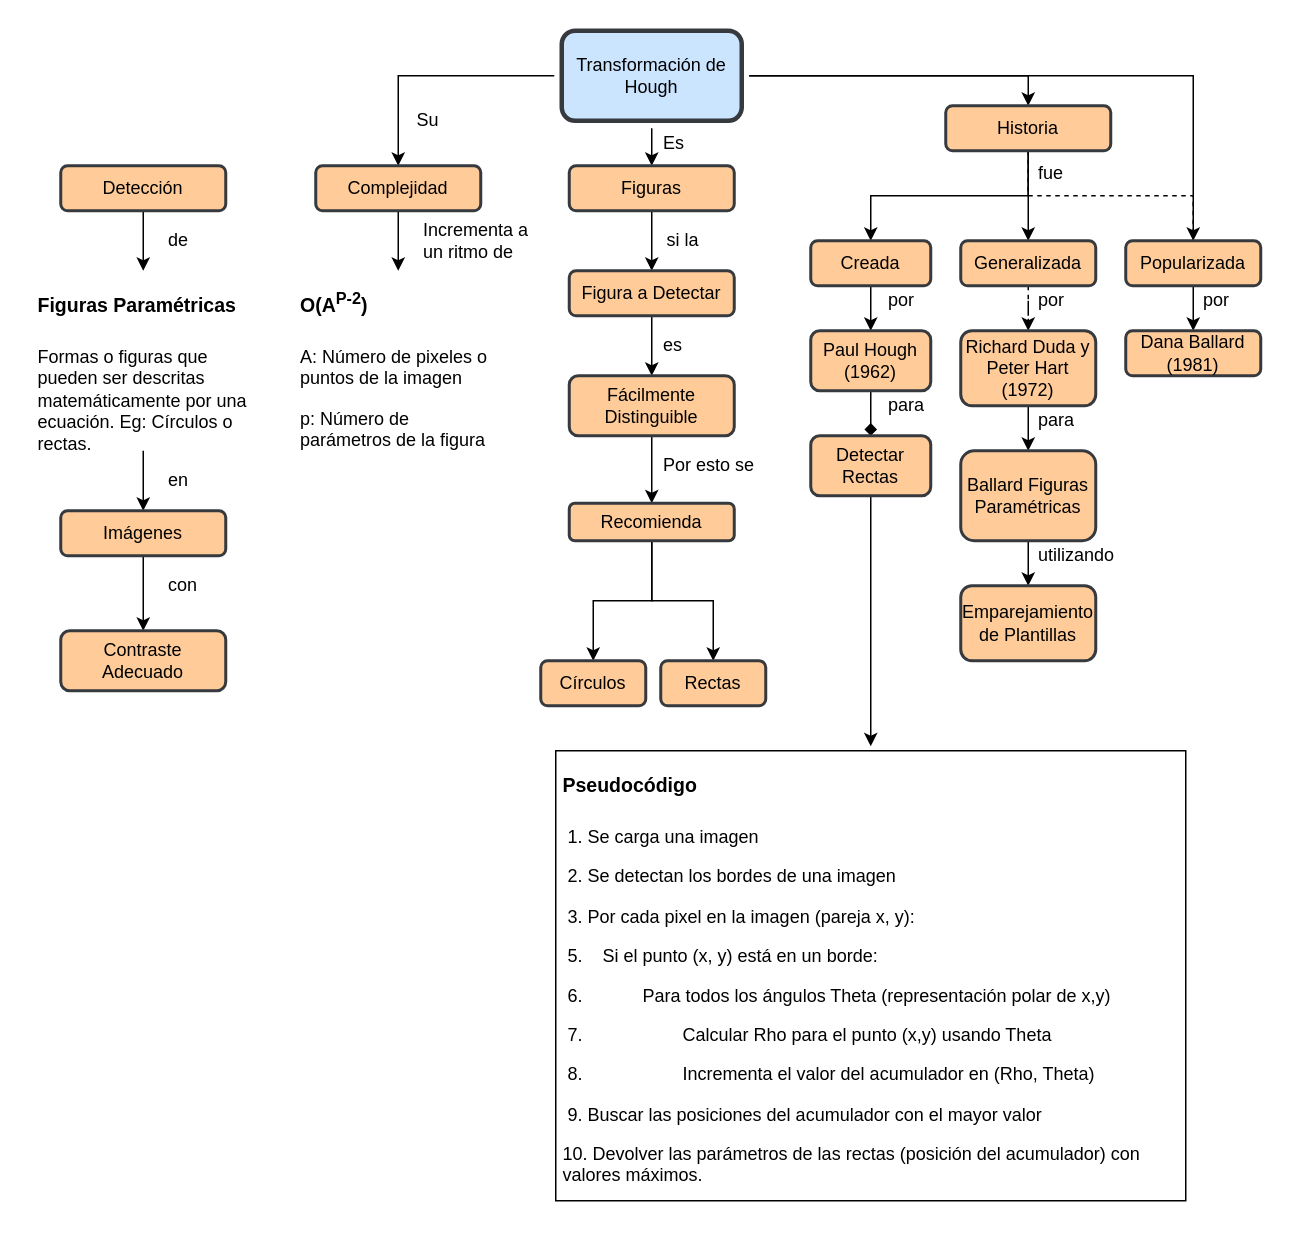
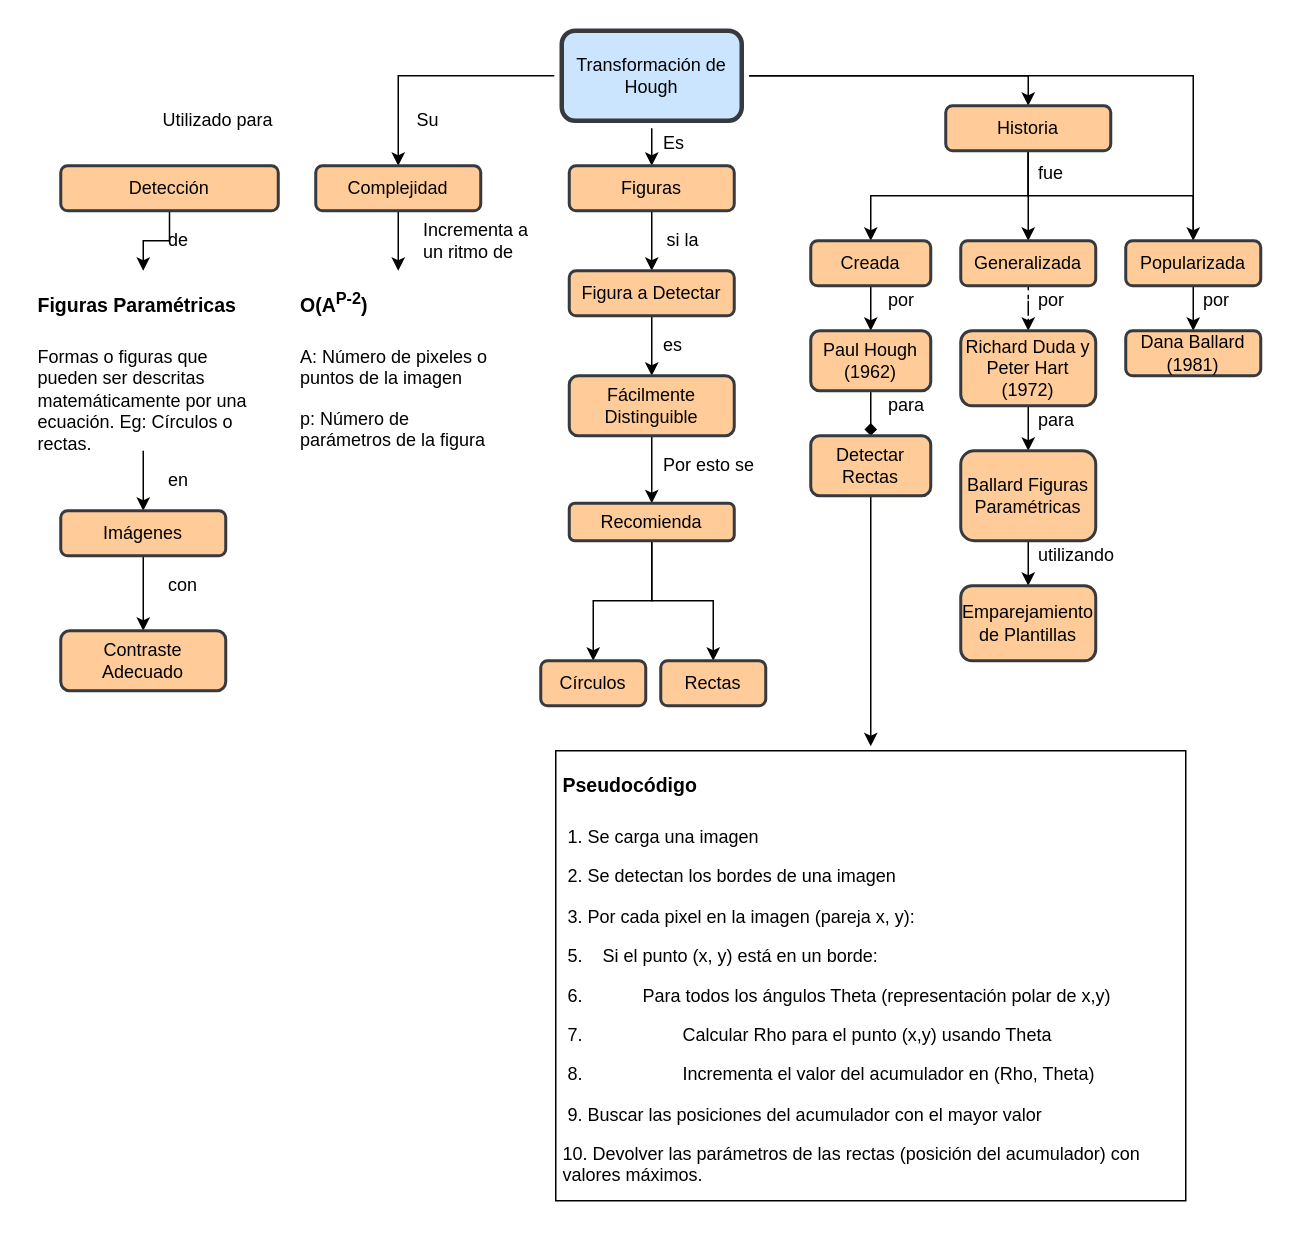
  <mxCell id="0" />
  <mxCell id="1" parent="0" />
  <mxCell id="2" style="edgeStyle=orthogonalEdgeStyle;rounded=0;orthogonalLoop=1;jettySize=auto;html=1;endArrow=none;endFill=0;" parent="1" source="6" target="20" edge="1"><mxGeometry relative="1" as="geometry" /></mxCell>
  <mxCell id="3" style="edgeStyle=orthogonalEdgeStyle;rounded=0;orthogonalLoop=1;jettySize=auto;html=1;entryX=0.5;entryY=0;entryDx=0;entryDy=0;" edge="1" parent="1" source="6" target="14"><mxGeometry relative="1" as="geometry" /></mxCell>
  <mxCell id="4" style="edgeStyle=orthogonalEdgeStyle;rounded=0;orthogonalLoop=1;jettySize=auto;html=1;entryX=0.5;entryY=0;entryDx=0;entryDy=0;" edge="1" parent="1" source="6" target="44"><mxGeometry relative="1" as="geometry" /></mxCell>
  <mxCell id="5" style="edgeStyle=orthogonalEdgeStyle;rounded=0;orthogonalLoop=1;jettySize=auto;html=1;exitX=0.5;exitY=1;exitDx=0;exitDy=0;entryX=0.5;entryY=0;entryDx=0;entryDy=0;" edge="1" parent="1" source="6" target="51"><mxGeometry relative="1" as="geometry" /></mxCell>
  <mxCell id="6" value="Transformación de Hough" style="rounded=1;whiteSpace=wrap;html=1;fillColor=#cce5ff;strokeColor=#36393d;perimeterSpacing=5;strokeWidth=3;" parent="1" vertex="1"><mxGeometry x="374" y="20" width="120" height="60" as="geometry" /></mxCell>
  <mxCell id="7" style="edgeStyle=orthogonalEdgeStyle;rounded=0;orthogonalLoop=1;jettySize=auto;html=1;entryX=0.5;entryY=0;entryDx=0;entryDy=0;" edge="1" parent="1" source="8" target="27"><mxGeometry relative="1" as="geometry"><mxPoint x="95" y="180" as="targetPoint" /></mxGeometry></mxCell>
- <mxCell id="8" value="Detección" style="rounded=1;whiteSpace=wrap;html=1;fillColor=#ffcc99;strokeColor=#36393d;strokeWidth=2;" parent="1" vertex="1"><mxGeometry x="40" y="110" width="110" height="30" as="geometry" /></mxCell>
+ <mxCell id="8" value="Detección" style="rounded=1;whiteSpace=wrap;html=1;fillColor=#ffcc99;strokeColor=#36393d;strokeWidth=2;" parent="1" vertex="1"><mxGeometry x="40" y="110" width="145" height="30" as="geometry" /></mxCell>
+ <mxCell id="9" value="Utilizado para" style="text;html=1;strokeColor=none;fillColor=none;align=center;verticalAlign=middle;whiteSpace=wrap;rounded=0;" vertex="1" parent="1"><mxGeometry x="100" y="70" width="90" height="20" as="geometry" /></mxCell>
  <mxCell id="10" value="de" style="text;html=1;strokeColor=none;fillColor=none;align=left;verticalAlign=middle;whiteSpace=wrap;rounded=0;" vertex="1" parent="1"><mxGeometry x="110" y="150" width="30" height="20" as="geometry" /></mxCell>
  <mxCell id="11" style="edgeStyle=orthogonalEdgeStyle;rounded=0;orthogonalLoop=1;jettySize=auto;html=1;entryX=0.5;entryY=0;entryDx=0;entryDy=0;" edge="1" parent="1" source="14" target="16"><mxGeometry relative="1" as="geometry"><Array as="points"><mxPoint x="685" y="130" /><mxPoint x="580" y="130" /></Array></mxGeometry></mxCell>
- <mxCell id="12" style="edgeStyle=orthogonalEdgeStyle;rounded=0;orthogonalLoop=1;jettySize=auto;html=1;entryX=0.5;entryY=0;entryDx=0;entryDy=0;dashed=1;" edge="1" parent="1" source="14" target="20"><mxGeometry relative="1" as="geometry"><Array as="points"><mxPoint x="685" y="130" /><mxPoint x="795" y="130" /></Array></mxGeometry></mxCell>
+ <mxCell id="12" style="edgeStyle=orthogonalEdgeStyle;rounded=0;orthogonalLoop=1;jettySize=auto;html=1;entryX=0.5;entryY=0;entryDx=0;entryDy=0;" edge="1" parent="1" source="14" target="20"><mxGeometry relative="1" as="geometry"><Array as="points"><mxPoint x="685" y="130" /><mxPoint x="795" y="130" /></Array></mxGeometry></mxCell>
  <mxCell id="13" style="edgeStyle=orthogonalEdgeStyle;rounded=0;orthogonalLoop=1;jettySize=auto;html=1;entryX=0.5;entryY=0;entryDx=0;entryDy=0;" edge="1" parent="1" source="14" target="18"><mxGeometry relative="1" as="geometry" /></mxCell>
  <mxCell id="14" value="Historia" style="rounded=1;whiteSpace=wrap;html=1;fillColor=#ffcc99;strokeColor=#36393d;strokeWidth=2;" vertex="1" parent="1"><mxGeometry x="630" y="70" width="110" height="30" as="geometry" /></mxCell>
  <mxCell id="15" style="edgeStyle=orthogonalEdgeStyle;rounded=0;orthogonalLoop=1;jettySize=auto;html=1;entryX=0.5;entryY=0;entryDx=0;entryDy=0;" edge="1" parent="1" source="16" target="22"><mxGeometry relative="1" as="geometry" /></mxCell>
  <mxCell id="16" value="Creada" style="rounded=1;whiteSpace=wrap;html=1;fillColor=#ffcc99;strokeColor=#36393d;strokeWidth=2;" vertex="1" parent="1"><mxGeometry x="540" y="160" width="80" height="30" as="geometry" /></mxCell>
  <mxCell id="17" style="edgeStyle=orthogonalEdgeStyle;rounded=0;orthogonalLoop=1;jettySize=auto;html=1;entryX=0.5;entryY=0;entryDx=0;entryDy=0;dashed=1;" edge="1" parent="1" source="18" target="24"><mxGeometry relative="1" as="geometry" /></mxCell>
  <mxCell id="18" value="Generalizada" style="rounded=1;whiteSpace=wrap;html=1;fillColor=#ffcc99;strokeColor=#36393d;strokeWidth=2;" vertex="1" parent="1"><mxGeometry x="640" y="160" width="90" height="30" as="geometry" /></mxCell>
  <mxCell id="19" style="edgeStyle=orthogonalEdgeStyle;rounded=0;orthogonalLoop=1;jettySize=auto;html=1;" edge="1" parent="1" source="20" target="25"><mxGeometry relative="1" as="geometry" /></mxCell>
  <mxCell id="20" value="Popularizada" style="rounded=1;whiteSpace=wrap;html=1;fillColor=#ffcc99;strokeColor=#36393d;strokeWidth=2;" vertex="1" parent="1"><mxGeometry x="750" y="160" width="90" height="30" as="geometry" /></mxCell>
  <mxCell id="21" style="edgeStyle=orthogonalEdgeStyle;rounded=0;orthogonalLoop=1;jettySize=auto;html=1;entryX=0.5;entryY=0;entryDx=0;entryDy=0;endArrow=diamond;" edge="1" parent="1" source="22" target="38"><mxGeometry relative="1" as="geometry" /></mxCell>
  <mxCell id="22" value="Paul Hough (1962)" style="rounded=1;whiteSpace=wrap;html=1;fillColor=#ffcc99;strokeColor=#36393d;strokeWidth=2;" vertex="1" parent="1"><mxGeometry x="540" y="220" width="80" height="40" as="geometry" /></mxCell>
  <mxCell id="23" style="edgeStyle=orthogonalEdgeStyle;rounded=0;orthogonalLoop=1;jettySize=auto;html=1;" edge="1" parent="1" source="24" target="36"><mxGeometry relative="1" as="geometry" /></mxCell>
  <mxCell id="24" value="Richard Duda y Peter Hart (1972)" style="rounded=1;whiteSpace=wrap;html=1;fillColor=#ffcc99;strokeColor=#36393d;strokeWidth=2;" vertex="1" parent="1"><mxGeometry x="640" y="220" width="90" height="50" as="geometry" /></mxCell>
  <mxCell id="25" value="Dana Ballard (1981)" style="rounded=1;whiteSpace=wrap;html=1;fillColor=#ffcc99;strokeColor=#36393d;strokeWidth=2;" vertex="1" parent="1"><mxGeometry x="750" y="220" width="90" height="30" as="geometry" /></mxCell>
  <mxCell id="26" style="edgeStyle=orthogonalEdgeStyle;rounded=0;orthogonalLoop=1;jettySize=auto;html=1;entryX=0.5;entryY=0;entryDx=0;entryDy=0;" edge="1" parent="1" source="27" target="29"><mxGeometry relative="1" as="geometry" /></mxCell>
  <mxCell id="27" value="&lt;h1&gt;&lt;font size=&quot;1&quot;&gt;&lt;span style=&quot;font-size: 13px&quot;&gt;Figuras Paramétricas&lt;/span&gt;&lt;/font&gt;&lt;/h1&gt;&lt;p&gt;Formas o figuras que pueden ser descritas matemáticamente por una ecuación. Eg: Círculos o rectas.&lt;/p&gt;" style="text;html=1;strokeColor=none;fillColor=none;spacing=5;spacingTop=-20;whiteSpace=wrap;overflow=hidden;rounded=0;align=left;" vertex="1" parent="1"><mxGeometry y="180" width="150" height="120" as="geometry" x="20" /></mxCell>
  <mxCell id="28" style="edgeStyle=orthogonalEdgeStyle;rounded=0;orthogonalLoop=1;jettySize=auto;html=1;entryX=0.5;entryY=0;entryDx=0;entryDy=0;" edge="1" parent="1" source="29" target="41"><mxGeometry relative="1" as="geometry" /></mxCell>
  <mxCell id="29" value="Imágenes" style="rounded=1;whiteSpace=wrap;html=1;fillColor=#ffcc99;strokeColor=#36393d;strokeWidth=2;" vertex="1" parent="1"><mxGeometry x="40" y="340" width="110" height="30" as="geometry" /></mxCell>
  <mxCell id="30" value="en" style="text;html=1;strokeColor=none;fillColor=none;align=left;verticalAlign=middle;whiteSpace=wrap;rounded=0;" vertex="1" parent="1"><mxGeometry x="110" y="310" width="30" height="20" as="geometry" /></mxCell>
  <mxCell id="31" value="fue" style="text;html=1;strokeColor=none;fillColor=none;align=left;verticalAlign=middle;whiteSpace=wrap;rounded=0;" vertex="1" parent="1"><mxGeometry x="690" y="105" width="40" height="20" as="geometry" /></mxCell>
  <mxCell id="32" value="por" style="text;html=1;strokeColor=none;fillColor=none;align=left;verticalAlign=middle;whiteSpace=wrap;rounded=0;" vertex="1" parent="1"><mxGeometry x="590" y="190" width="40" height="20" as="geometry" /></mxCell>
  <mxCell id="33" value="por" style="text;html=1;strokeColor=none;fillColor=none;align=left;verticalAlign=middle;whiteSpace=wrap;rounded=0;" vertex="1" parent="1"><mxGeometry x="690" y="190" width="40" height="20" as="geometry" /></mxCell>
  <mxCell id="34" value="por" style="text;html=1;strokeColor=none;fillColor=none;align=left;verticalAlign=middle;whiteSpace=wrap;rounded=0;" vertex="1" parent="1"><mxGeometry x="800" y="190" width="40" height="20" as="geometry" /></mxCell>
  <mxCell id="35" style="edgeStyle=orthogonalEdgeStyle;rounded=0;orthogonalLoop=1;jettySize=auto;html=1;entryX=0.5;entryY=0;entryDx=0;entryDy=0;" edge="1" parent="1" source="36" target="48"><mxGeometry relative="1" as="geometry" /></mxCell>
  <mxCell id="36" value="Ballard Figuras Paramétricas" style="rounded=1;whiteSpace=wrap;html=1;fillColor=#ffcc99;strokeColor=#36393d;strokeWidth=2;" vertex="1" parent="1"><mxGeometry x="640" y="300" width="90" height="60" as="geometry" /></mxCell>
  <mxCell id="37" style="edgeStyle=orthogonalEdgeStyle;rounded=0;orthogonalLoop=1;jettySize=auto;html=1;exitX=0.5;exitY=1;exitDx=0;exitDy=0;" edge="1" parent="1" source="38" target="65"><mxGeometry relative="1" as="geometry" /></mxCell>
  <mxCell id="38" value="Detectar Rectas" style="rounded=1;whiteSpace=wrap;html=1;fillColor=#ffcc99;strokeColor=#36393d;strokeWidth=2;" vertex="1" parent="1"><mxGeometry x="540" y="290" width="80" height="40" as="geometry" /></mxCell>
  <mxCell id="39" value="para" style="text;html=1;strokeColor=none;fillColor=none;align=left;verticalAlign=middle;whiteSpace=wrap;rounded=0;" vertex="1" parent="1"><mxGeometry x="590" y="260" width="40" height="20" as="geometry" /></mxCell>
  <mxCell id="40" value="para" style="text;html=1;strokeColor=none;fillColor=none;align=left;verticalAlign=middle;whiteSpace=wrap;rounded=0;" vertex="1" parent="1"><mxGeometry x="690" y="270" width="40" height="20" as="geometry" /></mxCell>
  <mxCell id="41" value="Contraste Adecuado" style="rounded=1;whiteSpace=wrap;html=1;fillColor=#ffcc99;strokeColor=#36393d;strokeWidth=2;" vertex="1" parent="1"><mxGeometry x="40" y="420" width="110" height="40" as="geometry" /></mxCell>
  <mxCell id="42" value="con" style="text;html=1;strokeColor=none;fillColor=none;align=left;verticalAlign=middle;whiteSpace=wrap;rounded=0;" vertex="1" parent="1"><mxGeometry x="110" y="380" width="40" height="20" as="geometry" /></mxCell>
  <mxCell id="43" value="" style="edgeStyle=orthogonalEdgeStyle;rounded=0;orthogonalLoop=1;jettySize=auto;html=1;entryX=0.5;entryY=0;entryDx=0;entryDy=0;" edge="1" parent="1" source="44" target="46"><mxGeometry relative="1" as="geometry"><mxPoint x="265" y="185" as="targetPoint" /></mxGeometry></mxCell>
  <mxCell id="44" value="Complejidad" style="rounded=1;whiteSpace=wrap;html=1;fillColor=#ffcc99;strokeColor=#36393d;strokeWidth=2;" vertex="1" parent="1"><mxGeometry x="210" y="110" width="110" height="30" as="geometry" /></mxCell>
  <mxCell id="45" value="Su" style="text;html=1;strokeColor=none;fillColor=none;align=center;verticalAlign=middle;whiteSpace=wrap;rounded=0;" vertex="1" parent="1"><mxGeometry x="270" y="70" width="30" height="20" as="geometry" /></mxCell>
  <mxCell id="46" value="&lt;h1&gt;&lt;span style=&quot;font-size: 13px&quot;&gt;O(A&lt;sup&gt;P-2&lt;/sup&gt;)&lt;/span&gt;&lt;/h1&gt;&lt;p&gt;A: Número de pixeles o puntos de la imagen&amp;nbsp;&lt;/p&gt;&lt;p&gt;p: Número de parámetros de la figura a encontrar&lt;/p&gt;" style="text;html=1;strokeColor=none;fillColor=none;spacing=5;spacingTop=-20;whiteSpace=wrap;overflow=hidden;rounded=0;align=left;" vertex="1" parent="1"><mxGeometry x="195" y="180" width="140" height="120" as="geometry" /></mxCell>
  <mxCell id="47" value="Incrementa a un ritmo de" style="text;html=1;strokeColor=none;fillColor=none;align=left;verticalAlign=middle;whiteSpace=wrap;rounded=0;" vertex="1" parent="1"><mxGeometry x="280" y="150" width="80" height="20" as="geometry" /></mxCell>
  <mxCell id="48" value="Emparejamiento de Plantillas" style="rounded=1;whiteSpace=wrap;html=1;fillColor=#ffcc99;strokeColor=#36393d;strokeWidth=2;" vertex="1" parent="1"><mxGeometry x="640" y="390" width="90" height="50" as="geometry" /></mxCell>
  <mxCell id="49" value="utilizando" style="text;html=1;strokeColor=none;fillColor=none;align=left;verticalAlign=middle;whiteSpace=wrap;rounded=0;" vertex="1" parent="1"><mxGeometry x="690" y="360" width="40" height="20" as="geometry" /></mxCell>
  <mxCell id="50" style="edgeStyle=orthogonalEdgeStyle;rounded=0;orthogonalLoop=1;jettySize=auto;html=1;entryX=0.5;entryY=0;entryDx=0;entryDy=0;" edge="1" parent="1" source="51" target="54"><mxGeometry relative="1" as="geometry" /></mxCell>
  <mxCell id="51" value="Figuras" style="rounded=1;whiteSpace=wrap;html=1;fillColor=#ffcc99;strokeColor=#36393d;strokeWidth=2;" vertex="1" parent="1"><mxGeometry x="379" y="110" width="110" height="30" as="geometry" /></mxCell>
  <mxCell id="52" value="Es" style="text;html=1;strokeColor=none;fillColor=none;align=center;verticalAlign=middle;whiteSpace=wrap;rounded=0;" vertex="1" parent="1"><mxGeometry x="434" y="85" width="30" height="20" as="geometry" /></mxCell>
  <mxCell id="53" style="edgeStyle=orthogonalEdgeStyle;rounded=0;orthogonalLoop=1;jettySize=auto;html=1;entryX=0.5;entryY=0;entryDx=0;entryDy=0;" edge="1" parent="1" source="54" target="56"><mxGeometry relative="1" as="geometry" /></mxCell>
  <mxCell id="54" value="Figura a Detectar" style="rounded=1;whiteSpace=wrap;html=1;fillColor=#ffcc99;strokeColor=#36393d;strokeWidth=2;" vertex="1" parent="1"><mxGeometry x="379" y="180" width="110" height="30" as="geometry" /></mxCell>
  <mxCell id="55" style="edgeStyle=orthogonalEdgeStyle;rounded=0;orthogonalLoop=1;jettySize=auto;html=1;entryX=0.5;entryY=0;entryDx=0;entryDy=0;" edge="1" parent="1" source="56" target="61"><mxGeometry relative="1" as="geometry" /></mxCell>
  <mxCell id="56" value="Fácilmente Distinguible" style="rounded=1;whiteSpace=wrap;html=1;fillColor=#ffcc99;strokeColor=#36393d;strokeWidth=2;" vertex="1" parent="1"><mxGeometry x="379" y="250" width="110" height="40" as="geometry" /></mxCell>
  <mxCell id="57" value="si la" style="text;html=1;strokeColor=none;fillColor=none;align=center;verticalAlign=middle;whiteSpace=wrap;rounded=0;" vertex="1" parent="1"><mxGeometry x="440" y="150" width="30" height="20" as="geometry" /></mxCell>
  <mxCell id="58" value="es" style="text;html=1;strokeColor=none;fillColor=none;align=left;verticalAlign=middle;whiteSpace=wrap;rounded=0;" vertex="1" parent="1"><mxGeometry x="440" y="220" width="70" height="20" as="geometry" /></mxCell>
  <mxCell id="59" style="edgeStyle=orthogonalEdgeStyle;rounded=0;orthogonalLoop=1;jettySize=auto;html=1;exitX=0.5;exitY=1;exitDx=0;exitDy=0;entryX=0.5;entryY=0;entryDx=0;entryDy=0;" edge="1" parent="1" source="61" target="63"><mxGeometry relative="1" as="geometry" /></mxCell>
  <mxCell id="60" style="edgeStyle=orthogonalEdgeStyle;rounded=0;orthogonalLoop=1;jettySize=auto;html=1;exitX=0.5;exitY=1;exitDx=0;exitDy=0;entryX=0.5;entryY=0;entryDx=0;entryDy=0;" edge="1" parent="1" source="61" target="64"><mxGeometry relative="1" as="geometry" /></mxCell>
  <mxCell id="61" value="Recomienda" style="rounded=1;whiteSpace=wrap;html=1;fillColor=#ffcc99;strokeColor=#36393d;strokeWidth=2;" vertex="1" parent="1"><mxGeometry x="379" y="335" width="110" height="25" as="geometry" /></mxCell>
  <mxCell id="62" value="Por esto se" style="text;html=1;strokeColor=none;fillColor=none;align=left;verticalAlign=middle;whiteSpace=wrap;rounded=0;" vertex="1" parent="1"><mxGeometry x="440" y="300" width="70" height="20" as="geometry" /></mxCell>
  <mxCell id="63" value="Círculos" style="rounded=1;whiteSpace=wrap;html=1;fillColor=#ffcc99;strokeColor=#36393d;strokeWidth=2;" vertex="1" parent="1"><mxGeometry x="360" y="440" width="70" height="30" as="geometry" /></mxCell>
  <mxCell id="64" value="Rectas" style="rounded=1;whiteSpace=wrap;html=1;fillColor=#ffcc99;strokeColor=#36393d;strokeWidth=2;" vertex="1" parent="1"><mxGeometry x="440" y="440" width="70" height="30" as="geometry" /></mxCell>
  <mxCell id="65" value="&lt;h1&gt;&lt;span style=&quot;font-size: 13px&quot;&gt;Pseudocódigo&lt;/span&gt;&lt;/h1&gt;&lt;p&gt;&amp;nbsp;1. Se carga una imagen&lt;/p&gt;&lt;p&gt;&amp;nbsp;2. Se detectan los bordes de una imagen&lt;/p&gt;&lt;p&gt;&amp;nbsp;3. Por cada pixel en la imagen (pareja x, y):&lt;/p&gt;&lt;p&gt;&amp;nbsp;5.&lt;span style=&quot;white-space: pre&quot;&gt;&#09;&lt;/span&gt;Si el punto (x, y) está en un borde:&lt;br&gt;&lt;/p&gt;&lt;p&gt;&amp;nbsp;6.&lt;span style=&quot;white-space: pre&quot;&gt;&#09;&lt;/span&gt;&lt;span style=&quot;white-space: pre&quot;&gt;&#09;&lt;/span&gt;Para todos los ángulos Theta (representación polar de x,y)&lt;br&gt;&lt;/p&gt;&lt;p&gt;&amp;nbsp;7.&amp;nbsp;&lt;span style=&quot;white-space: pre&quot;&gt;&#09;&lt;/span&gt;&lt;span style=&quot;white-space: pre&quot;&gt;&#09;&lt;/span&gt;&lt;span style=&quot;white-space: pre&quot;&gt;&#09;&lt;/span&gt;Calcular Rho para el punto (x,y) usando Theta&lt;/p&gt;&lt;p&gt;&amp;nbsp;8.&amp;nbsp;&lt;span style=&quot;white-space: pre&quot;&gt;&#09;&lt;/span&gt;&lt;span style=&quot;white-space: pre&quot;&gt;&#09;&lt;/span&gt;&lt;span style=&quot;white-space: pre&quot;&gt;&#09;&lt;/span&gt;Incrementa el valor del acumulador en (Rho, Theta)&lt;/p&gt;&lt;p&gt;&amp;nbsp;9. Buscar las posiciones del acumulador con el mayor valor&lt;/p&gt;&lt;p&gt;10. Devolver las parámetros de las rectas (posición del acumulador) con valores máximos.&lt;/p&gt;" style="text;html=1;fillColor=none;spacing=5;spacingTop=-20;whiteSpace=wrap;overflow=hidden;rounded=0;align=left;glass=0;strokeColor=#000000;perimeterSpacing=3;" vertex="1" parent="1"><mxGeometry x="370" y="500" width="420" height="300" as="geometry" /></mxCell>
